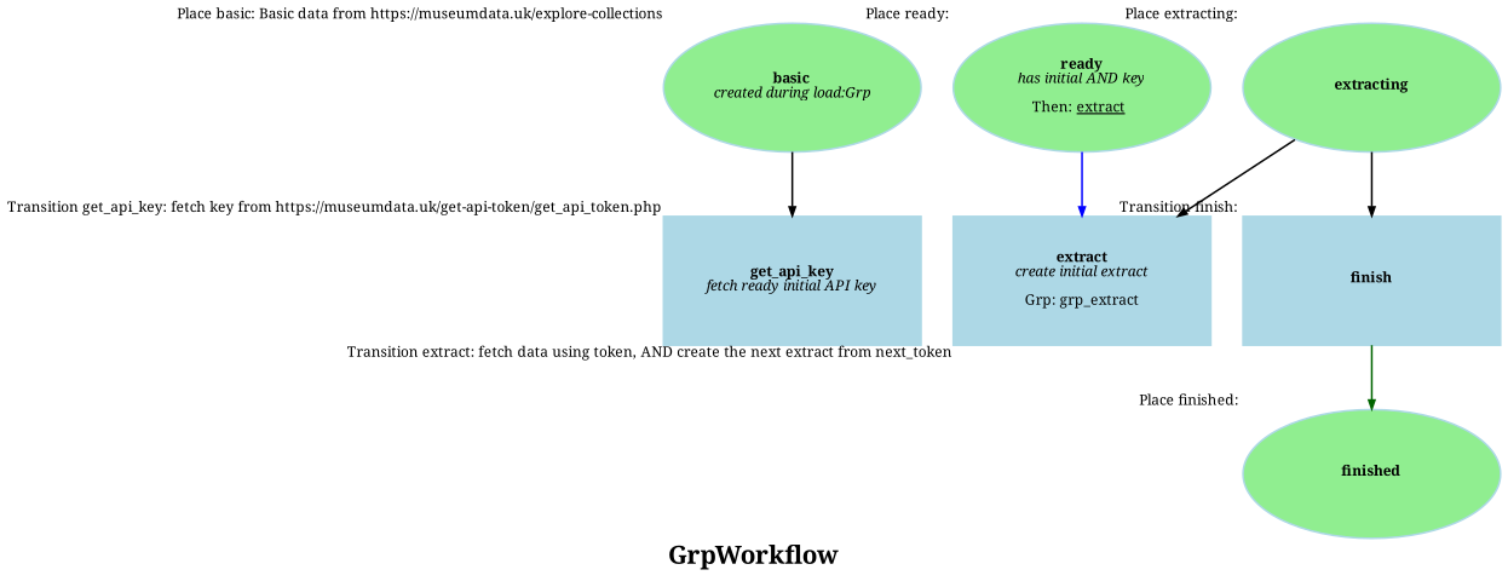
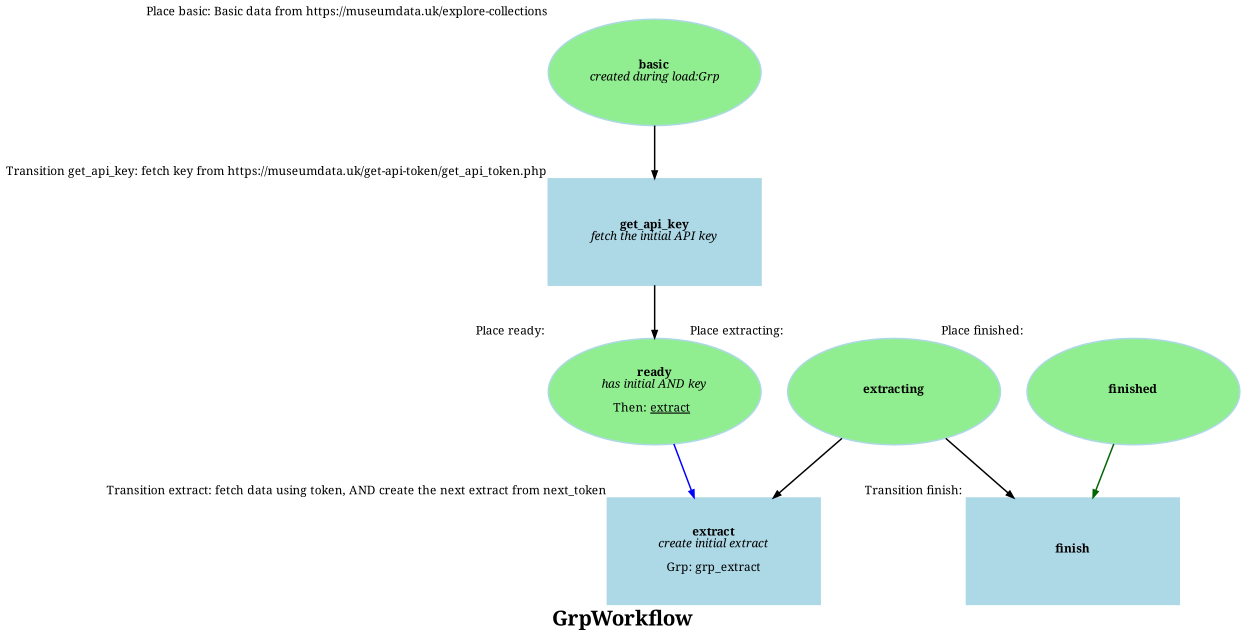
  digraph {
    fontname="Noto Serif"
    label=<<B>GrpWorkflow</B>>
    rankdir=TB
    node [color=lightBlue fillcolor=lightgreen fixedsize=false fontname="Noto Serif" fontsize=8 shape=oval style=filled]
    edge [arrowhead=normal arrowsize=0.5 color=black fontname="Noto Serif" fontsize=7 style=solid]
    n1 [height=1 label=<<B>basic</B><BR/><I>created during load:Grp</I>> width=2 xlabel="Place basic: Basic data from https://museumdata.uk/explore-collections"]
-   n2 [height=1 label=<<B>get_api_key</B><BR/><I>fetch ready initial API key</I>> shape=box width=2 xlabel="Transition get_api_key: fetch key from https://museumdata.uk/get-api-token/get_api_token.php" fillcolor=""]
+   n2 [height=1 label=<<B>get_api_key</B><BR/><I>fetch the initial API key</I>> shape=box width=2 xlabel="Transition get_api_key: fetch key from https://museumdata.uk/get-api-token/get_api_token.php" fillcolor=""]
    n3 [height=1 label=<<B>ready</B><BR/><I>has initial AND key</I><BR/><BR/>Then: <U>extract</U> > width=2 xlabel="Place ready: "]
    n4 [height=1 label=<<B>extract</B><BR/><I>create initial extract</I><BR/><BR/>Grp: grp_extract> shape=box width=2 xlabel="Transition extract: fetch data using token, AND create the next extract from next_token" fillcolor=""]
    n5 [height=1 label=<<B>extracting</B>> width=2 xlabel="Place extracting: "]
    n6 [height=1 label=<<B>finish</B>> shape=box width=2 xlabel="Transition finish: " fillcolor=""]
    n7 [height=1 label=<<B>finished</B>> width=2 xlabel="Place finished: "]
    n1 -> n2
+   n2 -> n3
    n3 -> n4 [color=blue]
    n5 -> n4
    n5 -> n6
-   n6 -> n7 [color=darkgreen]
+   n7 -> n6 [color=darkgreen]
  }
